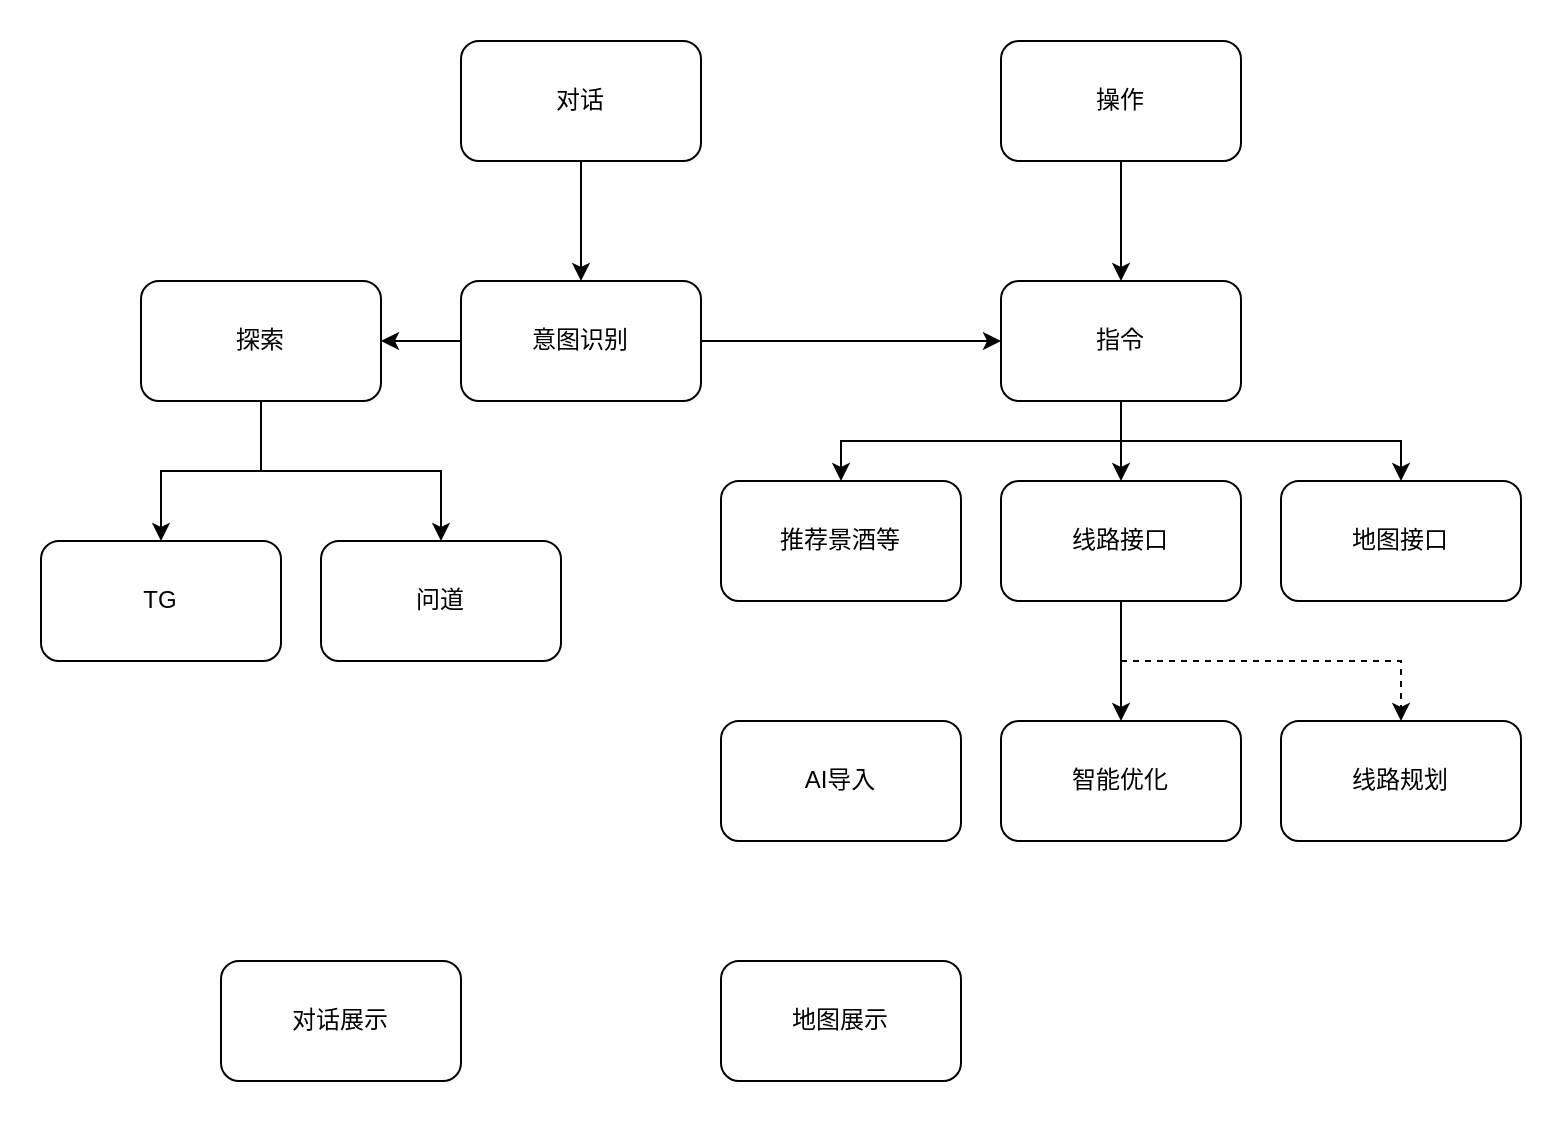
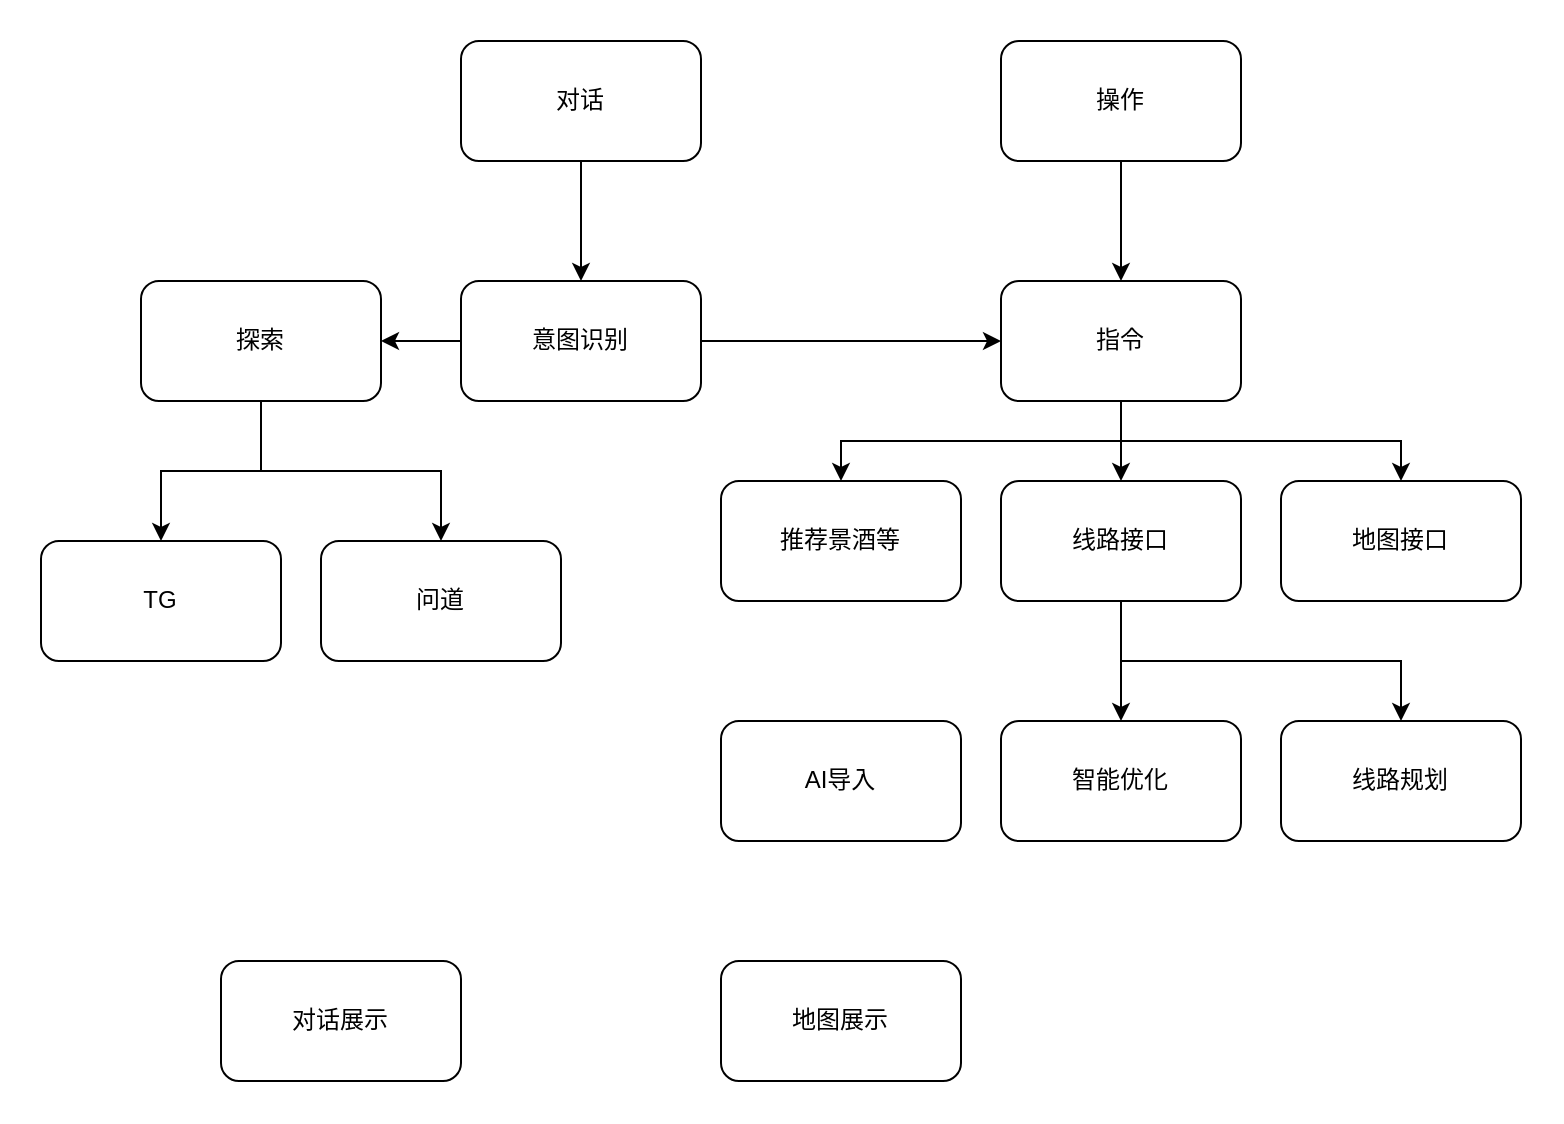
  <mxCell id="0" />
  <mxCell id="1" parent="0" />
  <mxCell id="2" style="edgeStyle=orthogonalEdgeStyle;rounded=0;orthogonalLoop=1;jettySize=auto;html=1;exitX=1;exitY=0.5;exitDx=0;exitDy=0;entryX=0;entryY=0.5;entryDx=0;entryDy=0;" edge="1" parent="1" source="4" target="8"><mxGeometry relative="1" as="geometry" /></mxCell>
  <mxCell id="3" style="edgeStyle=orthogonalEdgeStyle;rounded=0;orthogonalLoop=1;jettySize=auto;html=1;exitX=0;exitY=0.5;exitDx=0;exitDy=0;entryX=1;entryY=0.5;entryDx=0;entryDy=0;" edge="1" parent="1" source="4" target="21"><mxGeometry relative="1" as="geometry" /></mxCell>
  <mxCell id="4" value="意图识别" style="rounded=1;whiteSpace=wrap;html=1;" vertex="1" parent="1"><mxGeometry x="230" y="140" width="120" height="60" as="geometry" /></mxCell>
  <mxCell id="5" style="edgeStyle=orthogonalEdgeStyle;rounded=0;orthogonalLoop=1;jettySize=auto;html=1;exitX=0.5;exitY=1;exitDx=0;exitDy=0;entryX=0.5;entryY=0;entryDx=0;entryDy=0;" edge="1" parent="1" source="8" target="13"><mxGeometry relative="1" as="geometry" /></mxCell>
  <mxCell id="6" style="edgeStyle=orthogonalEdgeStyle;rounded=0;orthogonalLoop=1;jettySize=auto;html=1;exitX=0.5;exitY=1;exitDx=0;exitDy=0;entryX=0.5;entryY=0;entryDx=0;entryDy=0;" edge="1" parent="1" source="8" target="16"><mxGeometry relative="1" as="geometry" /></mxCell>
  <mxCell id="7" style="edgeStyle=orthogonalEdgeStyle;rounded=0;orthogonalLoop=1;jettySize=auto;html=1;exitX=0.5;exitY=1;exitDx=0;exitDy=0;" edge="1" parent="1" source="8" target="22"><mxGeometry relative="1" as="geometry" /></mxCell>
  <mxCell id="8" value="指令" style="whiteSpace=wrap;html=1;rounded=1;" vertex="1" parent="1"><mxGeometry x="500" y="140" width="120" height="60" as="geometry" /></mxCell>
  <mxCell id="9" value="地图展示" style="whiteSpace=wrap;html=1;rounded=1;" vertex="1" parent="1"><mxGeometry x="360" y="480" width="120" height="60" as="geometry" /></mxCell>
  <mxCell id="10" style="edgeStyle=orthogonalEdgeStyle;rounded=0;orthogonalLoop=1;jettySize=auto;html=1;exitX=0.5;exitY=1;exitDx=0;exitDy=0;" edge="1" parent="1" source="11" target="4"><mxGeometry relative="1" as="geometry" /></mxCell>
  <mxCell id="11" value="对话" style="rounded=1;whiteSpace=wrap;html=1;" vertex="1" parent="1"><mxGeometry x="230" y="20" width="120" height="60" as="geometry" /></mxCell>
  <mxCell id="12" value="线路规划" style="rounded=1;whiteSpace=wrap;html=1;" vertex="1" parent="1"><mxGeometry x="640" y="360" width="120" height="60" as="geometry" /></mxCell>
  <mxCell id="13" value="推荐景酒等" style="rounded=1;whiteSpace=wrap;html=1;" vertex="1" parent="1"><mxGeometry x="360" y="240" width="120" height="60" as="geometry" /></mxCell>
  <mxCell id="14" style="edgeStyle=orthogonalEdgeStyle;rounded=0;orthogonalLoop=1;jettySize=auto;html=1;exitX=0.5;exitY=1;exitDx=0;exitDy=0;" edge="1" parent="1" source="16" target="18"><mxGeometry relative="1" as="geometry" /></mxCell>
- <mxCell id="15" style="edgeStyle=orthogonalEdgeStyle;rounded=0;orthogonalLoop=1;jettySize=auto;html=1;exitX=0.5;exitY=1;exitDx=0;exitDy=0;dashed=1;" edge="1" parent="1" source="16" target="12"><mxGeometry relative="1" as="geometry" /></mxCell>
+ <mxCell id="15" style="edgeStyle=orthogonalEdgeStyle;rounded=0;orthogonalLoop=1;jettySize=auto;html=1;exitX=0.5;exitY=1;exitDx=0;exitDy=0;" edge="1" parent="1" source="16" target="12"><mxGeometry relative="1" as="geometry" /></mxCell>
  <mxCell id="16" value="线路接口" style="rounded=1;whiteSpace=wrap;html=1;" vertex="1" parent="1"><mxGeometry x="500" y="240" width="120" height="60" as="geometry" /></mxCell>
  <mxCell id="17" value="AI导入" style="rounded=1;whiteSpace=wrap;html=1;" vertex="1" parent="1"><mxGeometry x="360" y="360" width="120" height="60" as="geometry" /></mxCell>
  <mxCell id="18" value="智能优化" style="rounded=1;whiteSpace=wrap;html=1;" vertex="1" parent="1"><mxGeometry x="500" y="360" width="120" height="60" as="geometry" /></mxCell>
  <mxCell id="19" style="edgeStyle=orthogonalEdgeStyle;rounded=0;orthogonalLoop=1;jettySize=auto;html=1;exitX=0.5;exitY=1;exitDx=0;exitDy=0;" edge="1" parent="1" source="21" target="25"><mxGeometry relative="1" as="geometry" /></mxCell>
  <mxCell id="20" style="edgeStyle=orthogonalEdgeStyle;rounded=0;orthogonalLoop=1;jettySize=auto;html=1;exitX=0.5;exitY=1;exitDx=0;exitDy=0;entryX=0.5;entryY=0;entryDx=0;entryDy=0;" edge="1" parent="1" source="21" target="26"><mxGeometry relative="1" as="geometry" /></mxCell>
  <mxCell id="21" value="探索" style="rounded=1;whiteSpace=wrap;html=1;" vertex="1" parent="1"><mxGeometry x="70" y="140" width="120" height="60" as="geometry" /></mxCell>
  <mxCell id="22" value="地图接口" style="rounded=1;whiteSpace=wrap;html=1;" vertex="1" parent="1"><mxGeometry x="640" y="240" width="120" height="60" as="geometry" /></mxCell>
  <mxCell id="23" style="edgeStyle=orthogonalEdgeStyle;rounded=0;orthogonalLoop=1;jettySize=auto;html=1;exitX=0.5;exitY=1;exitDx=0;exitDy=0;" edge="1" parent="1" source="24" target="8"><mxGeometry relative="1" as="geometry" /></mxCell>
  <mxCell id="24" value="操作" style="rounded=1;whiteSpace=wrap;html=1;" vertex="1" parent="1"><mxGeometry x="500" y="20" width="120" height="60" as="geometry" /></mxCell>
  <mxCell id="25" value="TG" style="rounded=1;whiteSpace=wrap;html=1;" vertex="1" parent="1"><mxGeometry x="20" y="270" width="120" height="60" as="geometry" /></mxCell>
  <mxCell id="26" value="问道" style="rounded=1;whiteSpace=wrap;html=1;" vertex="1" parent="1"><mxGeometry x="160" y="270" width="120" height="60" as="geometry" /></mxCell>
  <mxCell id="27" value="对话展示" style="whiteSpace=wrap;html=1;rounded=1;" vertex="1" parent="1"><mxGeometry x="110" y="480" width="120" height="60" as="geometry" /></mxCell>
